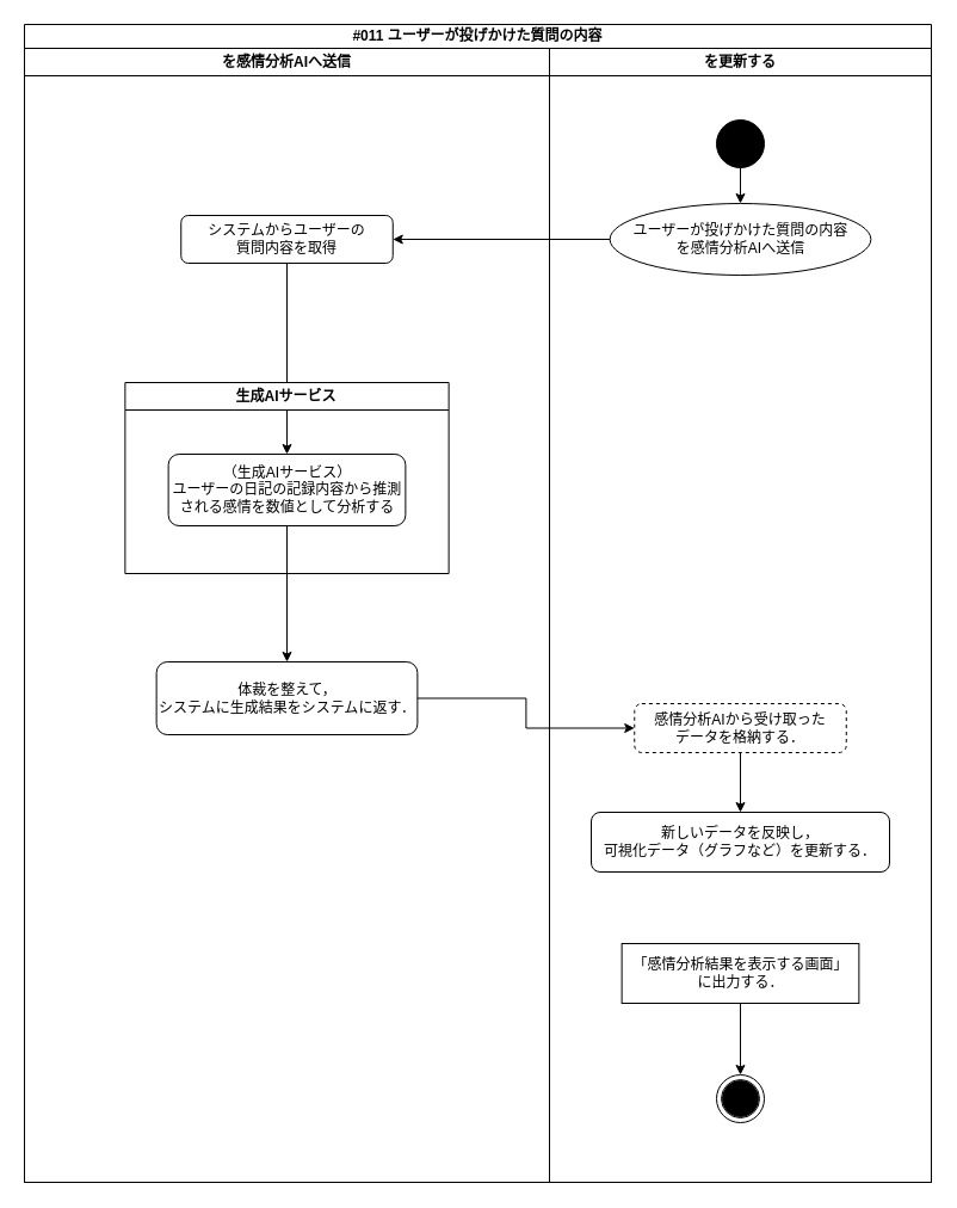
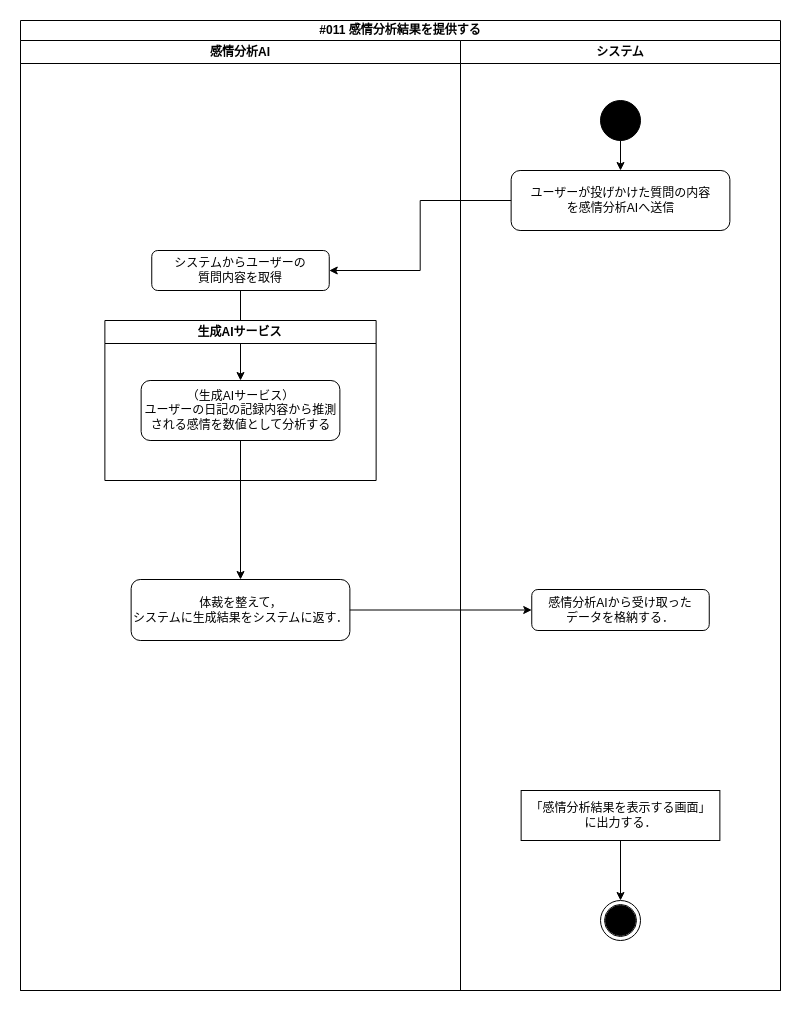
  <mxCell id="0" />
  <mxCell id="1" parent="0" />
- <mxCell id="2" value="#011 ユーザーが投げかけた質問の内容" style="swimlane;whiteSpace=wrap;html=1;swimlaneLine=1;startSize=20;rounded=0;" parent="1" vertex="1"><mxGeometry x="20" y="20" width="760" height="970" as="geometry" /></mxCell>
- <mxCell id="3" value="を感情分析AIへ送信" style="swimlane;whiteSpace=wrap;html=1;" parent="2" vertex="1"><mxGeometry y="20" width="440" height="950" as="geometry"><mxRectangle y="20" width="90" height="30" as="alternateBounds" /></mxGeometry></mxCell>
+ <mxCell id="2" value="#011 感情分析結果を提供する" style="swimlane;whiteSpace=wrap;html=1;swimlaneLine=1;startSize=20;rounded=0;" parent="1" vertex="1"><mxGeometry x="20" y="20" width="760" height="970" as="geometry" /></mxCell>
+ <mxCell id="3" value="感情分析AI" style="swimlane;whiteSpace=wrap;html=1;" parent="2" vertex="1"><mxGeometry y="20" width="440" height="950" as="geometry"><mxRectangle y="20" width="90" height="30" as="alternateBounds" /></mxGeometry></mxCell>
  <mxCell id="4" style="edgeStyle=orthogonalEdgeStyle;rounded=0;html=1;exitX=0.5;exitY=1;exitDx=0;exitDy=0;entryX=0.5;entryY=0;entryDx=0;entryDy=0;" parent="3" source="5" target="9" edge="1"><mxGeometry relative="1" as="geometry" /></mxCell>
- <mxCell id="5" value="システムからユーザーの&lt;br&gt;質問内容を取得" style="rounded=1;whiteSpace=wrap;html=1;fillColor=none;" parent="3" vertex="1"><mxGeometry x="131.25" y="140" width="177.5" height="40" as="geometry" /></mxCell>
+ <mxCell id="5" value="システムからユーザーの&lt;br&gt;質問内容を取得" style="rounded=1;whiteSpace=wrap;html=1;fillColor=none;" parent="3" vertex="1"><mxGeometry x="131.25" y="210" width="177.5" height="40" as="geometry" /></mxCell>
  <mxCell id="6" style="edgeStyle=orthogonalEdgeStyle;rounded=0;html=1;exitX=0.5;exitY=1;exitDx=0;exitDy=0;entryX=0.5;entryY=0;entryDx=0;entryDy=0;" parent="3" source="9" target="7" edge="1"><mxGeometry relative="1" as="geometry" /></mxCell>
- <mxCell id="7" value="体裁を整えて，&lt;br&gt;システムに生成結果をシステムに返す．" style="rounded=1;whiteSpace=wrap;html=1;fillColor=none;" parent="3" vertex="1"><mxGeometry x="110.63" y="514" width="218.75" height="61" as="geometry" /></mxCell>
+ <mxCell id="7" value="体裁を整えて，&lt;br&gt;システムに生成結果をシステムに返す．" style="rounded=1;whiteSpace=wrap;html=1;fillColor=none;" parent="3" vertex="1"><mxGeometry x="110.63" y="539" width="218.75" height="61" as="geometry" /></mxCell>
  <mxCell id="8" value="生成AIサービス" style="swimlane;whiteSpace=wrap;html=1;" parent="3" vertex="1"><mxGeometry x="84.38" y="280" width="271.25" height="160" as="geometry" /></mxCell>
  <mxCell id="9" value="（生成AIサービス）&lt;br&gt;ユーザーの日記の記録内容から推測される感情を数値として分析する" style="rounded=1;whiteSpace=wrap;html=1;fillColor=none;" parent="8" vertex="1"><mxGeometry x="36.25" y="60" width="198.75" height="60" as="geometry" /></mxCell>
- <mxCell id="10" value="を更新する" style="swimlane;whiteSpace=wrap;html=1;" parent="2" vertex="1"><mxGeometry x="440" y="20" width="320" height="950" as="geometry"><mxRectangle x="320" y="20" width="90" height="30" as="alternateBounds" /></mxGeometry></mxCell>
+ <mxCell id="10" value="システム" style="swimlane;whiteSpace=wrap;html=1;" parent="2" vertex="1"><mxGeometry x="440" y="20" width="320" height="950" as="geometry"><mxRectangle x="320" y="20" width="90" height="30" as="alternateBounds" /></mxGeometry></mxCell>
  <mxCell id="11" style="edgeStyle=orthogonalEdgeStyle;html=1;exitX=1;exitY=0.5;exitDx=0;exitDy=0;fontColor=#000000;rounded=0;" parent="10" edge="1"><mxGeometry relative="1" as="geometry"><mxPoint x="305" y="325" as="sourcePoint" /></mxGeometry></mxCell>
  <mxCell id="12" style="edgeStyle=orthogonalEdgeStyle;html=1;exitX=0.5;exitY=1;exitDx=0;exitDy=0;entryX=0.5;entryY=0;entryDx=0;entryDy=0;rounded=0;" parent="10" source="13" target="14" edge="1"><mxGeometry relative="1" as="geometry" /></mxCell>
  <mxCell id="13" value="" style="ellipse;whiteSpace=wrap;html=1;aspect=fixed;fillColor=#000000;" parent="10" vertex="1"><mxGeometry x="140" y="60" width="40" height="40" as="geometry" /></mxCell>
- <mxCell id="14" value="ユーザーが投げかけた質問の内容&lt;br&gt;を感情分析AIへ送信" style="ellipse;whiteSpace=wrap;html=1;fillColor=none;" parent="10" vertex="1"><mxGeometry x="50.63" y="130" width="218.75" height="60" as="geometry" /></mxCell>
- <mxCell id="15" style="edgeStyle=none;html=1;exitX=0.5;exitY=1;exitDx=0;exitDy=0;entryX=0.5;entryY=0;entryDx=0;entryDy=0;" parent="10" source="16" target="19" edge="1"><mxGeometry relative="1" as="geometry" /></mxCell>
- <mxCell id="16" value="感情分析AIから受け取った&lt;br&gt;データを格納する．" style="rounded=1;whiteSpace=wrap;html=1;fillColor=none;dashed=1;" parent="10" vertex="1"><mxGeometry x="71.25" y="549" width="177.5" height="41" as="geometry" /></mxCell>
+ <mxCell id="14" value="ユーザーが投げかけた質問の内容&lt;br&gt;を感情分析AIへ送信" style="rounded=1;whiteSpace=wrap;html=1;fillColor=none;" parent="10" vertex="1"><mxGeometry x="50.63" y="130" width="218.75" height="60" as="geometry" /></mxCell>
+ <mxCell id="16" value="感情分析AIから受け取った&lt;br&gt;データを格納する．" style="rounded=1;whiteSpace=wrap;html=1;fillColor=none;" parent="10" vertex="1"><mxGeometry x="71.25" y="549" width="177.5" height="41" as="geometry" /></mxCell>
  <mxCell id="17" style="edgeStyle=none;html=1;exitX=0.5;exitY=1;exitDx=0;exitDy=0;entryX=0.5;entryY=0;entryDx=0;entryDy=0;" parent="10" source="18" target="22" edge="1"><mxGeometry relative="1" as="geometry" /></mxCell>
  <mxCell id="18" value="「感情分析結果を表示する画面」&lt;br&gt;に出力する．" style="whiteSpace=wrap;html=1;fillColor=none;rounded=0;" parent="10" vertex="1"><mxGeometry x="60.63" y="750" width="198.74" height="50" as="geometry" /></mxCell>
- <mxCell id="19" value="新しいデータを反映し，&lt;br&gt;可視化データ（グラフなど）を更新する．" style="rounded=1;whiteSpace=wrap;html=1;fillColor=none;" parent="10" vertex="1"><mxGeometry x="35.01" y="640" width="250" height="50" as="geometry" /></mxCell>
  <mxCell id="20" value="" style="group" parent="10" vertex="1" connectable="0"><mxGeometry x="140.01" y="860" width="40" height="40" as="geometry" /></mxCell>
  <mxCell id="21" value="" style="ellipse;whiteSpace=wrap;html=1;aspect=fixed;fillColor=#000000;" parent="20" vertex="1"><mxGeometry x="5.004" y="5" width="30" height="30" as="geometry" /></mxCell>
  <mxCell id="22" value="" style="ellipse;shape=doubleEllipse;whiteSpace=wrap;html=1;aspect=fixed;rounded=0;fillColor=none;" parent="20" vertex="1"><mxGeometry width="40" height="40" as="geometry" /></mxCell>
  <mxCell id="23" style="edgeStyle=orthogonalEdgeStyle;rounded=0;html=1;exitX=0;exitY=0.5;exitDx=0;exitDy=0;entryX=1;entryY=0.5;entryDx=0;entryDy=0;" parent="2" source="14" target="5" edge="1"><mxGeometry relative="1" as="geometry" /></mxCell>
  <mxCell id="24" style="edgeStyle=orthogonalEdgeStyle;rounded=0;html=1;exitX=1;exitY=0.5;exitDx=0;exitDy=0;entryX=0;entryY=0.5;entryDx=0;entryDy=0;" parent="2" source="7" target="16" edge="1"><mxGeometry relative="1" as="geometry" /></mxCell>
